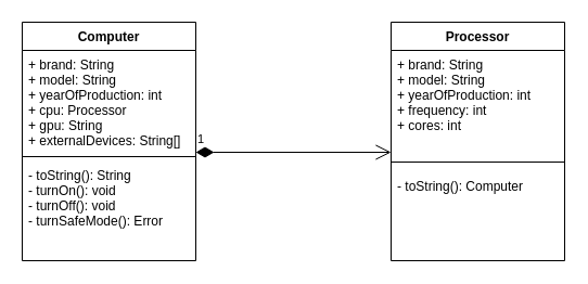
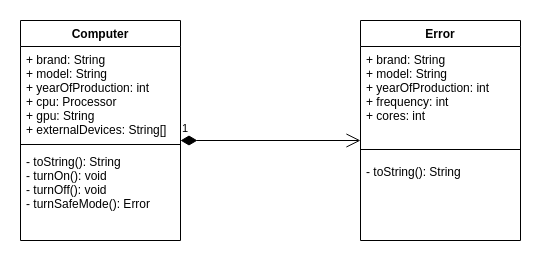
  <mxCell id="0" />
  <mxCell id="1" parent="0" />
  <mxCell id="2" value="Computer" style="swimlane;fontStyle=1;align=center;verticalAlign=top;childLayout=stackLayout;horizontal=1;startSize=26;horizontalStack=0;resizeParent=1;resizeParentMax=0;resizeLast=0;collapsible=1;marginBottom=0;" vertex="1" parent="1"><mxGeometry x="20" y="20" width="160" height="220" as="geometry" /></mxCell>
  <mxCell id="3" value="+ brand: String&#10;+ model: String&#10;+ yearOfProduction: int&#10;+ cpu: Processor&#10;+ gpu: String&#10;+ externalDevices: String[]" style="text;strokeColor=none;fillColor=none;align=left;verticalAlign=top;spacingLeft=4;spacingRight=4;overflow=hidden;rotatable=0;points=[[0,0.5],[1,0.5]];portConstraint=eastwest;" vertex="1" parent="2"><mxGeometry y="26" width="160" height="94" as="geometry" /></mxCell>
  <mxCell id="4" value="" style="line;strokeWidth=1;fillColor=none;align=left;verticalAlign=middle;spacingTop=-1;spacingLeft=3;spacingRight=3;rotatable=0;labelPosition=right;points=[];portConstraint=eastwest;" vertex="1" parent="2"><mxGeometry y="120" width="160" height="8" as="geometry" /></mxCell>
  <mxCell id="5" value="- toString(): String&#10;- turnOn(): void&#10;- turnOff(): void&#10;- turnSafeMode(): Error" style="text;strokeColor=none;fillColor=none;align=left;verticalAlign=top;spacingLeft=4;spacingRight=4;overflow=hidden;rotatable=0;points=[[0,0.5],[1,0.5]];portConstraint=eastwest;" vertex="1" parent="2"><mxGeometry y="128" width="160" height="92" as="geometry" /></mxCell>
- <mxCell id="6" value="Processor" style="swimlane;fontStyle=1;align=center;verticalAlign=top;childLayout=stackLayout;horizontal=1;startSize=26;horizontalStack=0;resizeParent=1;resizeParentMax=0;resizeLast=0;collapsible=1;marginBottom=0;" vertex="1" parent="1"><mxGeometry x="360" y="20" width="160" height="220" as="geometry" /></mxCell>
+ <mxCell id="6" value="Error" style="swimlane;fontStyle=1;align=center;verticalAlign=top;childLayout=stackLayout;horizontal=1;startSize=26;horizontalStack=0;resizeParent=1;resizeParentMax=0;resizeLast=0;collapsible=1;marginBottom=0;" vertex="1" parent="1"><mxGeometry x="360" y="20" width="160" height="220" as="geometry" /></mxCell>
  <mxCell id="7" value="+ brand: String&#10;+ model: String&#10;+ yearOfProduction: int&#10;+ frequency: int&#10;+ cores: int" style="text;strokeColor=none;fillColor=none;align=left;verticalAlign=top;spacingLeft=4;spacingRight=4;overflow=hidden;rotatable=0;points=[[0,0.5],[1,0.5]];portConstraint=eastwest;" vertex="1" parent="6"><mxGeometry y="26" width="160" height="94" as="geometry" /></mxCell>
  <mxCell id="8" value="" style="line;strokeWidth=1;fillColor=none;align=left;verticalAlign=middle;spacingTop=-1;spacingLeft=3;spacingRight=3;rotatable=0;labelPosition=right;points=[];portConstraint=eastwest;" vertex="1" parent="6"><mxGeometry y="120" width="160" height="18" as="geometry" /></mxCell>
- <mxCell id="9" value="- toString(): Computer" style="text;strokeColor=none;fillColor=none;align=left;verticalAlign=top;spacingLeft=4;spacingRight=4;overflow=hidden;rotatable=0;points=[[0,0.5],[1,0.5]];portConstraint=eastwest;" vertex="1" parent="6"><mxGeometry y="138" width="160" height="82" as="geometry" /></mxCell>
+ <mxCell id="9" value="- toString(): String" style="text;strokeColor=none;fillColor=none;align=left;verticalAlign=top;spacingLeft=4;spacingRight=4;overflow=hidden;rotatable=0;points=[[0,0.5],[1,0.5]];portConstraint=eastwest;" vertex="1" parent="6"><mxGeometry y="138" width="160" height="82" as="geometry" /></mxCell>
  <mxCell id="10" value="1" style="endArrow=open;html=1;endSize=12;startArrow=diamondThin;startSize=14;startFill=1;edgeStyle=orthogonalEdgeStyle;align=left;verticalAlign=bottom;rounded=0;" edge="1" parent="1"><mxGeometry x="-1" y="3" relative="1" as="geometry"><mxPoint x="180" y="140" as="sourcePoint" /><mxPoint x="360" y="140" as="targetPoint" /></mxGeometry></mxCell>
